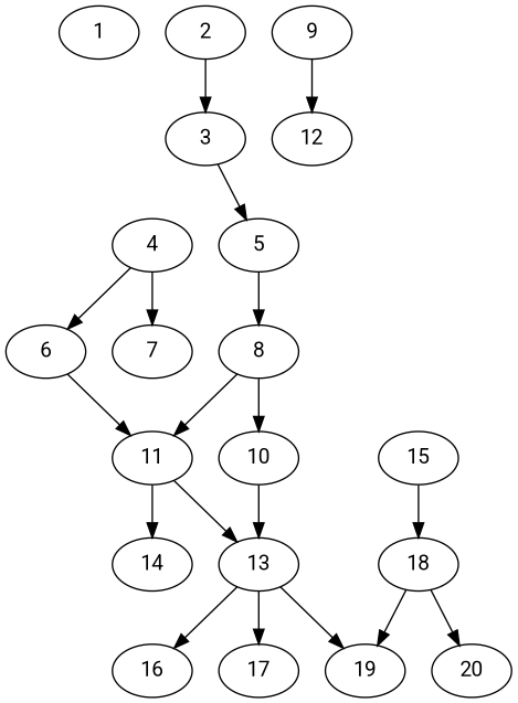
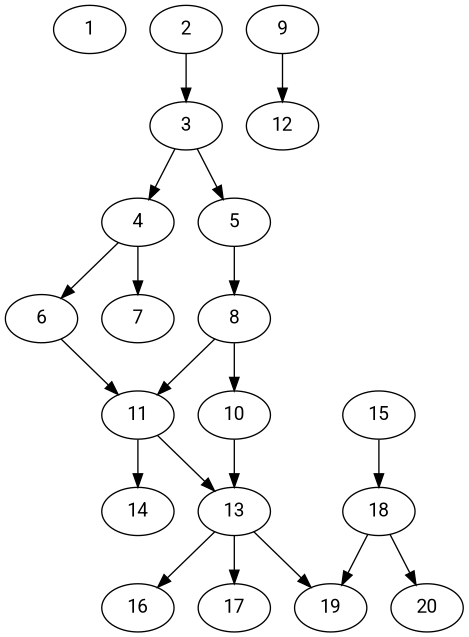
  digraph {
    fontname=Roboto
    node [alpha=0.13 fontname=Roboto]
    edge [fontname=Roboto]
    1 [alpha=0.03 expect_size=46650368]
    2 [alpha=0.16 expect_size=45104128]
    3 [alpha=0.14 expect_size=14649344]
    4 [expect_size=22794240]
    5 [alpha=0.03 expect_size=19992576]
    6 [alpha=0.15 expect_size=47933440]
    7 [alpha=0.10 expect_size=50673664]
    8 [alpha=0.11 expect_size=23901184]
    11 [expect_size=51003392]
    9 [alpha=0.01 expect_size=44304384]
    12 [alpha=0.11 expect_size=10435584]
    10 [alpha=0.02 expect_size=6047744]
    13 [alpha=0.11 expect_size=48417792]
    14 [expect_size=34950144]
    16 [expect_size=24224768]
    17 [alpha=0.07 expect_size=12253184]
    19 [alpha=0.01 expect_size=12836864]
    15 [alpha=0.02 expect_size=17784832]
    18 [alpha=0.06 expect_size=34963456]
    20 [alpha=0.10 expect_size=15790080]
    2 -> 3
+   3 -> 4
    3 -> 5
    4 -> 6
    4 -> 7
    5 -> 8
    6 -> 11
    8 -> 11
    8 -> 10
    11 -> 13
    11 -> 14
    9 -> 12
    10 -> 13
    13 -> 16
    13 -> 17
    13 -> 19
    15 -> 18
    18 -> 19
    18 -> 20
  }
